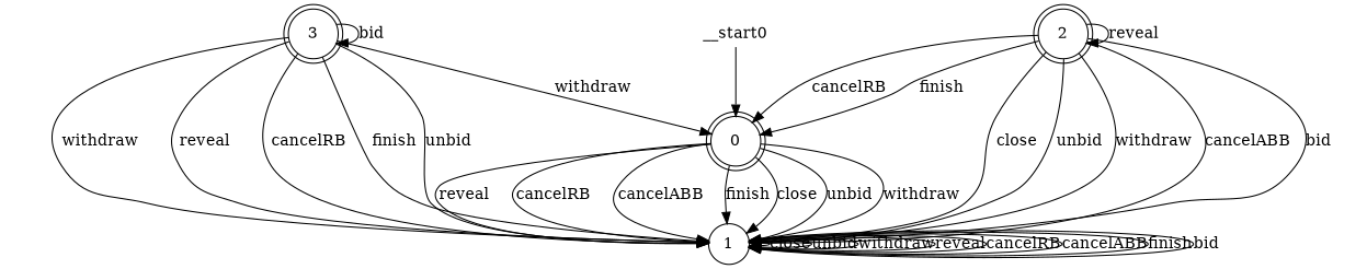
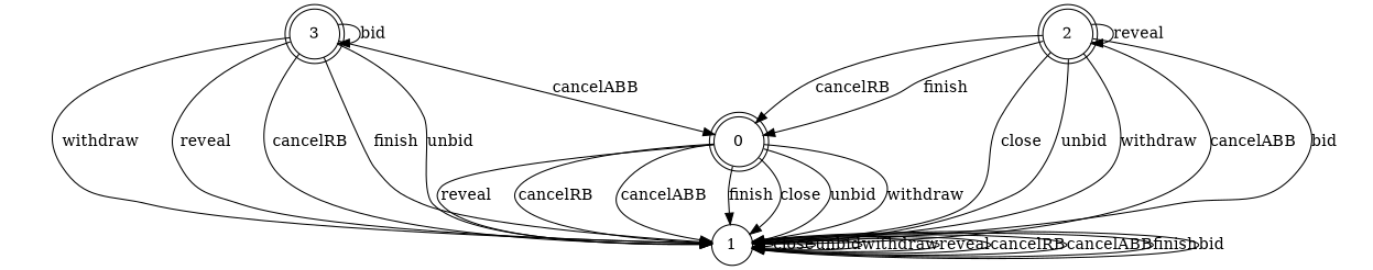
  digraph {
    node [shape=doublecircle]
    n1 [label=0]
    n2 [label=1 shape=circle]
    n3 [label=3]
    n4 [label=2]
-   __start0 [height=0 shape=none width=0]
    n1 -> n2 [label=close]
    n1 -> n2 [label=unbid]
    n1 -> n2 [label=withdraw]
    n1 -> n2 [label=reveal]
    n1 -> n2 [label=cancelRB]
    n1 -> n2 [label=cancelABB]
    n1 -> n2 [label=finish]
    n2 -> n2 [label=close]
    n2 -> n2 [label=unbid]
    n2 -> n2 [label=withdraw]
    n2 -> n2 [label=reveal]
    n2 -> n2 [label=cancelRB]
    n2 -> n2 [label=cancelABB]
    n2 -> n2 [label=finish]
    n2 -> n2 [label=bid]
-   n3 -> n1 [label=withdraw]
+   n3 -> n1 [label=cancelABB]
    n3 -> n2 [label=unbid]
    n3 -> n2 [label=withdraw]
    n3 -> n2 [label=reveal]
    n3 -> n2 [label=cancelRB]
    n3 -> n2 [label=finish]
    n3 -> n3 [label=bid]
    n4 -> n1 [label=cancelRB]
    n4 -> n1 [label=finish]
    n4 -> n2 [label=close]
    n4 -> n2 [label=unbid]
    n4 -> n2 [label=withdraw]
    n4 -> n2 [label=cancelABB]
    n4 -> n2 [label=bid]
    n4 -> n4 [label=reveal]
-   __start0 -> n1
  }
